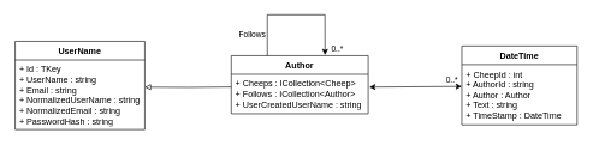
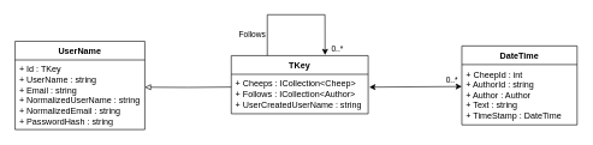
  <mxCell id="0" />
  <mxCell id="1" parent="0" />
- <mxCell id="2" value="Author" style="swimlane;fontStyle=1;align=center;verticalAlign=top;childLayout=stackLayout;horizontal=1;startSize=26;horizontalStack=0;resizeParent=1;resizeParentMax=0;resizeLast=0;collapsible=1;marginBottom=0;whiteSpace=wrap;html=1;" parent="1" vertex="1"><mxGeometry x="320" y="77" width="190" height="81" as="geometry" /></mxCell>
+ <mxCell id="2" value="TKey" style="swimlane;fontStyle=1;align=center;verticalAlign=top;childLayout=stackLayout;horizontal=1;startSize=26;horizontalStack=0;resizeParent=1;resizeParentMax=0;resizeLast=0;collapsible=1;marginBottom=0;whiteSpace=wrap;html=1;" parent="1" vertex="1"><mxGeometry x="320" y="77" width="190" height="81" as="geometry" /></mxCell>
  <mxCell id="3" value="+ Cheeps : ICollection&amp;lt;Cheep&amp;gt;&lt;div&gt;+ Follows : ICollection&amp;lt;Author&amp;gt;&lt;/div&gt;&lt;div&gt;+&amp;nbsp;&lt;span style=&quot;background-color: initial;&quot;&gt;UserCreatedUserName : string&lt;/span&gt;&lt;/div&gt;" style="text;strokeColor=none;fillColor=none;align=left;verticalAlign=top;spacingLeft=4;spacingRight=4;overflow=hidden;rotatable=0;points=[[0,0.5],[1,0.5]];portConstraint=eastwest;whiteSpace=wrap;html=1;" parent="2" vertex="1"><mxGeometry y="26" width="190" height="54" as="geometry" /></mxCell>
  <mxCell id="4" value="" style="line;strokeWidth=1;fillColor=none;align=left;verticalAlign=middle;spacingTop=-1;spacingLeft=3;spacingRight=3;rotatable=0;labelPosition=right;points=[];portConstraint=eastwest;strokeColor=none;" parent="2" vertex="1"><mxGeometry y="80" width="190" height="1" as="geometry" /></mxCell>
  <mxCell id="5" value="DateTime" style="swimlane;fontStyle=1;align=center;verticalAlign=top;childLayout=stackLayout;horizontal=1;startSize=26;horizontalStack=0;resizeParent=1;resizeParentMax=0;resizeLast=0;collapsible=1;marginBottom=0;whiteSpace=wrap;html=1;" parent="1" vertex="1"><mxGeometry x="640" y="63.5" width="160" height="110" as="geometry" /></mxCell>
  <mxCell id="6" value="+ CheepId : int&lt;div&gt;+ AuthorId : string&lt;/div&gt;&lt;div&gt;+ Author : Author&lt;/div&gt;&lt;div&gt;+ Text : string&lt;/div&gt;&lt;div&gt;+ TimeStamp : DateTime&lt;/div&gt;" style="text;strokeColor=none;fillColor=none;align=left;verticalAlign=top;spacingLeft=4;spacingRight=4;overflow=hidden;rotatable=0;points=[[0,0.5],[1,0.5]];portConstraint=eastwest;whiteSpace=wrap;html=1;" parent="5" vertex="1"><mxGeometry y="26" width="160" height="84" as="geometry" /></mxCell>
  <mxCell id="7" value="UserName" style="swimlane;fontStyle=1;align=center;verticalAlign=top;childLayout=stackLayout;horizontal=1;startSize=26;horizontalStack=0;resizeParent=1;resizeParentMax=0;resizeLast=0;collapsible=1;marginBottom=0;whiteSpace=wrap;html=1;swimlaneLine=1;" parent="1" vertex="1"><mxGeometry x="20" y="57" width="180" height="123" as="geometry" /></mxCell>
  <mxCell id="8" value="+ Id : TKey&lt;div&gt;+&amp;nbsp;&lt;span style=&quot;background-color: initial;&quot;&gt;UserName : string&lt;/span&gt;&lt;/div&gt;&lt;div&gt;+ Email&lt;span style=&quot;background-color: initial;&quot;&gt;&amp;nbsp;: string&lt;/span&gt;&lt;/div&gt;&lt;div&gt;&lt;div&gt;+ Normalized&lt;span style=&quot;background-color: initial;&quot;&gt;UserName : string&lt;/span&gt;&lt;/div&gt;&lt;div&gt;+ NormalizedEmail&lt;span style=&quot;background-color: initial;&quot;&gt;&amp;nbsp;: string&lt;/span&gt;&lt;/div&gt;&lt;/div&gt;&lt;div&gt;&lt;span style=&quot;background-color: initial;&quot;&gt;+ PasswordHash : string&lt;/span&gt;&lt;/div&gt;" style="text;strokeColor=none;fillColor=none;align=left;verticalAlign=top;spacingLeft=4;spacingRight=4;overflow=hidden;rotatable=0;points=[[0,0.5],[1,0.5]];portConstraint=eastwest;whiteSpace=wrap;html=1;" parent="7" vertex="1"><mxGeometry y="26" width="180" height="94" as="geometry" /></mxCell>
  <mxCell id="9" value="" style="line;strokeWidth=1;fillColor=none;align=left;verticalAlign=middle;spacingTop=-1;spacingLeft=3;spacingRight=3;rotatable=0;labelPosition=right;points=[];portConstraint=eastwest;strokeColor=none;" parent="7" vertex="1"><mxGeometry y="120" width="180" height="3" as="geometry" /></mxCell>
  <mxCell id="10" value="" style="endArrow=classic;html=1;rounded=0;entryX=0.685;entryY=-0.011;entryDx=0;entryDy=0;entryPerimeter=0;" parent="1" target="2" edge="1"><mxGeometry width="50" height="50" relative="1" as="geometry"><mxPoint x="370" y="77" as="sourcePoint" /><mxPoint x="410" y="-60" as="targetPoint" /><Array as="points"><mxPoint x="370" y="20" /><mxPoint x="450" y="20" /></Array></mxGeometry></mxCell>
  <mxCell id="11" value="Follows" style="edgeLabel;html=1;align=center;verticalAlign=middle;resizable=0;points=[];" parent="10" vertex="1" connectable="0"><mxGeometry x="-0.639" y="-2" relative="1" as="geometry"><mxPoint x="-24" y="4" as="offset" /></mxGeometry></mxCell>
  <mxCell id="12" value="0..*" style="text;html=1;align=center;verticalAlign=middle;resizable=0;points=[];autosize=1;strokeColor=none;fillColor=none;fontSize=11;" parent="1" vertex="1"><mxGeometry x="447" y="53" width="40" height="30" as="geometry" /></mxCell>
  <mxCell id="13" value="0..*" style="text;html=1;align=center;verticalAlign=middle;resizable=0;points=[];autosize=1;strokeColor=none;fillColor=none;fontSize=11;" parent="1" vertex="1"><mxGeometry x="606" y="97" width="40" height="30" as="geometry" /></mxCell>
  <mxCell id="14" value="" style="edgeStyle=orthogonalEdgeStyle;rounded=0;orthogonalLoop=1;jettySize=auto;html=1;exitX=-0.001;exitY=0.343;exitDx=0;exitDy=0;exitPerimeter=0;endArrow=block;endFill=0;" parent="1" edge="1"><mxGeometry relative="1" as="geometry"><Array as="points" /><mxPoint x="320" y="120.77" as="sourcePoint" /><mxPoint x="200" y="121" as="targetPoint" /></mxGeometry></mxCell>
  <mxCell id="15" value="" style="endArrow=classic;startArrow=classic;html=1;rounded=0;entryX=1.008;entryY=0.332;entryDx=0;entryDy=0;entryPerimeter=0;" parent="1" target="3" edge="1"><mxGeometry width="50" height="50" relative="1" as="geometry"><mxPoint x="640" y="120" as="sourcePoint" /><mxPoint x="630" y="135" as="targetPoint" /></mxGeometry></mxCell>
